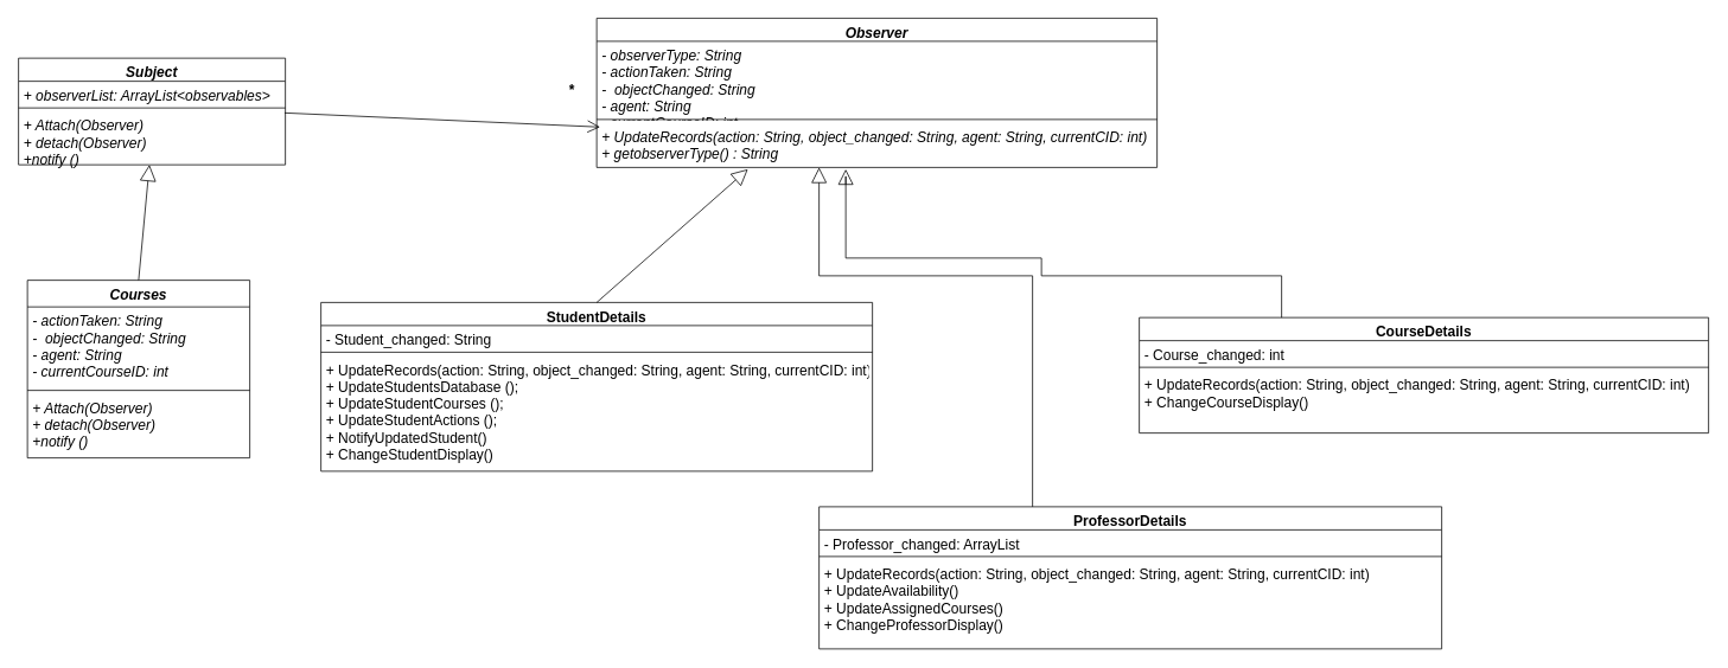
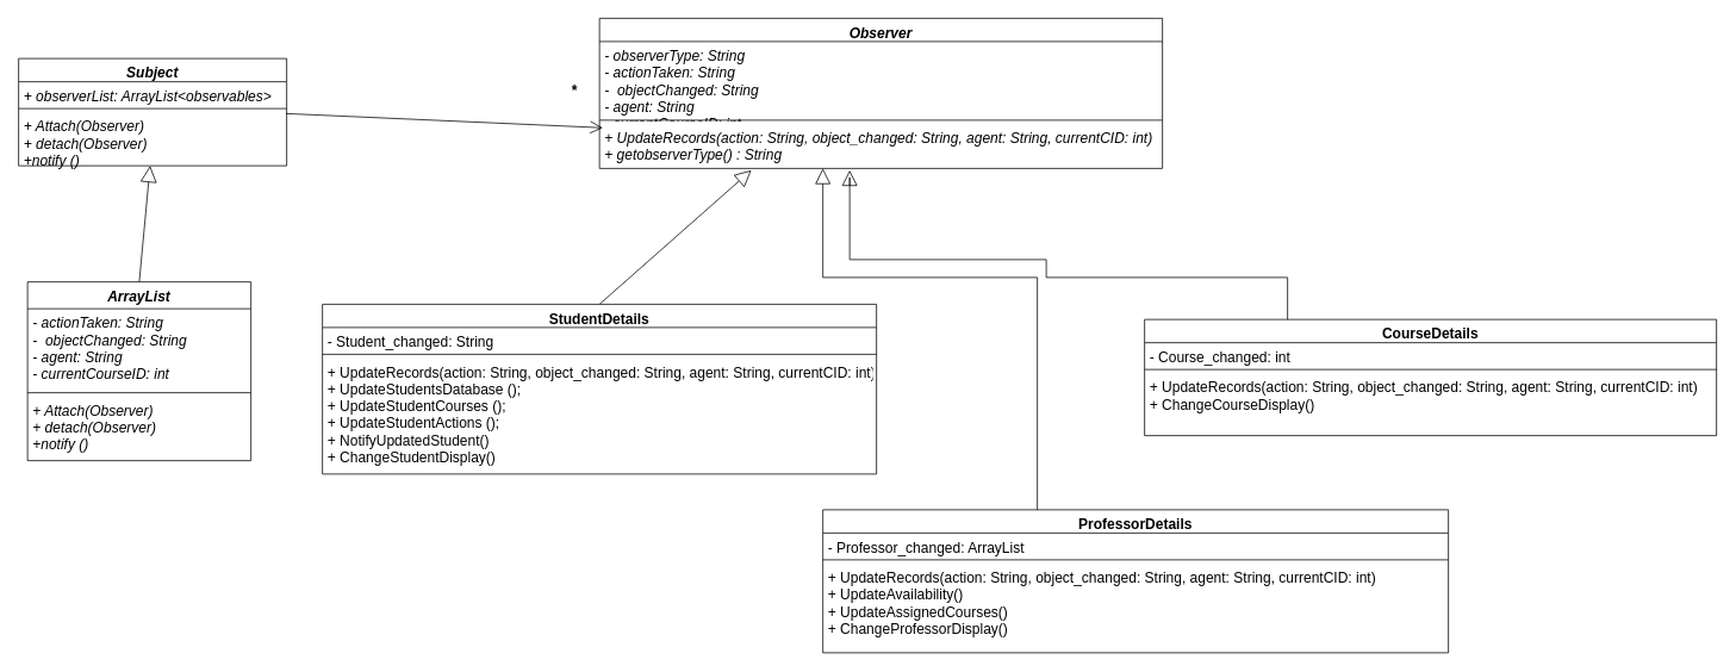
  <mxCell id="0" />
  <mxCell id="1" parent="0" />
  <mxCell id="2" value="Subject" style="swimlane;fontStyle=3;align=center;verticalAlign=top;childLayout=stackLayout;horizontal=1;startSize=26;horizontalStack=0;resizeParent=1;resizeParentMax=0;resizeLast=0;collapsible=1;marginBottom=0;fontSize=16;" vertex="1" parent="1"><mxGeometry x="20" y="65" width="300" height="120" as="geometry" /></mxCell>
  <mxCell id="3" value="+ observerList: ArrayList&lt;observables&gt;" style="text;strokeColor=none;fillColor=none;align=left;verticalAlign=top;spacingLeft=4;spacingRight=4;overflow=hidden;rotatable=0;points=[[0,0.5],[1,0.5]];portConstraint=eastwest;fontStyle=2;fontSize=16;" vertex="1" parent="2"><mxGeometry y="26" width="300" height="26" as="geometry" /></mxCell>
  <mxCell id="4" value="" style="line;strokeWidth=1;fillColor=none;align=left;verticalAlign=middle;spacingTop=-1;spacingLeft=3;spacingRight=3;rotatable=0;labelPosition=right;points=[];portConstraint=eastwest;fontStyle=2;fontSize=16;" vertex="1" parent="2"><mxGeometry y="52" width="300" height="8" as="geometry" /></mxCell>
  <mxCell id="5" value="+ Attach(Observer)&#10;+ detach(Observer)&#10;+notify ()" style="text;strokeColor=none;fillColor=none;align=left;verticalAlign=top;spacingLeft=4;spacingRight=4;overflow=hidden;rotatable=0;points=[[0,0.5],[1,0.5]];portConstraint=eastwest;fontStyle=2;fontSize=16;" vertex="1" parent="2"><mxGeometry y="60" width="300" height="60" as="geometry" /></mxCell>
  <mxCell id="6" value="Observer" style="swimlane;fontStyle=3;align=center;verticalAlign=top;childLayout=stackLayout;horizontal=1;startSize=26;horizontalStack=0;resizeParent=1;resizeParentMax=0;resizeLast=0;collapsible=1;marginBottom=0;fontSize=16;" vertex="1" parent="1"><mxGeometry x="670" y="20" width="630" height="168" as="geometry" /></mxCell>
  <mxCell id="7" value="- observerType: String&#10;- actionTaken: String&#10;-  objectChanged: String&#10;- agent: String&#10;- currentCourseID: int" style="text;strokeColor=none;fillColor=none;align=left;verticalAlign=top;spacingLeft=4;spacingRight=4;overflow=hidden;rotatable=0;points=[[0,0.5],[1,0.5]];portConstraint=eastwest;fontStyle=2;fontSize=16;" vertex="1" parent="6"><mxGeometry y="26" width="630" height="84" as="geometry" /></mxCell>
  <mxCell id="8" value="" style="line;strokeWidth=1;fillColor=none;align=left;verticalAlign=middle;spacingTop=-1;spacingLeft=3;spacingRight=3;rotatable=0;labelPosition=right;points=[];portConstraint=eastwest;fontStyle=2;fontSize=16;" vertex="1" parent="6"><mxGeometry y="110" width="630" height="8" as="geometry" /></mxCell>
  <mxCell id="9" value="+ UpdateRecords(action: String, object_changed: String, agent: String, currentCID: int)&#10;+ getobserverType() : String" style="text;strokeColor=none;fillColor=none;align=left;verticalAlign=top;spacingLeft=4;spacingRight=4;overflow=hidden;rotatable=0;points=[[0,0.5],[1,0.5]];portConstraint=eastwest;fontStyle=2;fontSize=16;" vertex="1" parent="6"><mxGeometry y="118" width="630" height="50" as="geometry" /></mxCell>
  <mxCell id="10" value="" style="endArrow=open;endFill=1;endSize=12;html=1;exitX=0.997;exitY=0.027;exitDx=0;exitDy=0;exitPerimeter=0;entryX=0.006;entryY=1.149;entryDx=0;entryDy=0;entryPerimeter=0;fontSize=16;" edge="1" parent="1" source="5" target="7"><mxGeometry width="160" relative="1" as="geometry"><mxPoint x="570" y="200" as="sourcePoint" /><mxPoint x="730" y="200" as="targetPoint" /></mxGeometry></mxCell>
  <mxCell id="11" value="&lt;b style=&quot;font-size: 16px;&quot;&gt;*&lt;/b&gt;" style="text;html=1;strokeColor=none;fillColor=none;align=center;verticalAlign=middle;whiteSpace=wrap;rounded=0;fontSize=16;" vertex="1" parent="1"><mxGeometry x="630" y="90" width="25" height="20" as="geometry" /></mxCell>
- <mxCell id="12" value="Courses" style="swimlane;fontStyle=3;align=center;verticalAlign=top;childLayout=stackLayout;horizontal=1;startSize=30;horizontalStack=0;resizeParent=1;resizeParentMax=0;resizeLast=0;collapsible=1;marginBottom=0;fontSize=16;" vertex="1" parent="1"><mxGeometry x="30" y="315" width="250" height="200" as="geometry" /></mxCell>
+ <mxCell id="12" value="ArrayList" style="swimlane;fontStyle=3;align=center;verticalAlign=top;childLayout=stackLayout;horizontal=1;startSize=30;horizontalStack=0;resizeParent=1;resizeParentMax=0;resizeLast=0;collapsible=1;marginBottom=0;fontSize=16;" vertex="1" parent="1"><mxGeometry x="30" y="315" width="250" height="200" as="geometry" /></mxCell>
  <mxCell id="13" value="- actionTaken: String&#10;-  objectChanged: String&#10;- agent: String&#10;- currentCourseID: int" style="text;strokeColor=none;fillColor=none;align=left;verticalAlign=top;spacingLeft=4;spacingRight=4;overflow=hidden;rotatable=0;points=[[0,0.5],[1,0.5]];portConstraint=eastwest;fontStyle=2;fontSize=16;" vertex="1" parent="12"><mxGeometry y="30" width="250" height="90" as="geometry" /></mxCell>
  <mxCell id="14" value="" style="line;strokeWidth=1;fillColor=none;align=left;verticalAlign=middle;spacingTop=-1;spacingLeft=3;spacingRight=3;rotatable=0;labelPosition=right;points=[];portConstraint=eastwest;fontStyle=2;fontSize=16;" vertex="1" parent="12"><mxGeometry y="120" width="250" height="8" as="geometry" /></mxCell>
  <mxCell id="15" value="+ Attach(Observer)&#10;+ detach(Observer)&#10;+notify ()" style="text;strokeColor=none;fillColor=none;align=left;verticalAlign=top;spacingLeft=4;spacingRight=4;overflow=hidden;rotatable=0;points=[[0,0.5],[1,0.5]];portConstraint=eastwest;fontStyle=2;fontSize=16;" vertex="1" parent="12"><mxGeometry y="128" width="250" height="72" as="geometry" /></mxCell>
  <mxCell id="16" value="" style="endArrow=block;endSize=16;endFill=0;html=1;exitX=0.5;exitY=0;exitDx=0;exitDy=0;fontSize=16;" edge="1" parent="1" source="12" target="5"><mxGeometry width="160" relative="1" as="geometry"><mxPoint x="430" y="605" as="sourcePoint" /><mxPoint x="250" y="235" as="targetPoint" /></mxGeometry></mxCell>
  <mxCell id="17" value="StudentDetails" style="swimlane;fontStyle=1;align=center;verticalAlign=top;childLayout=stackLayout;horizontal=1;startSize=26;horizontalStack=0;resizeParent=1;resizeParentMax=0;resizeLast=0;collapsible=1;marginBottom=0;fontSize=16;" vertex="1" parent="1"><mxGeometry x="360" y="340" width="620" height="190" as="geometry" /></mxCell>
  <mxCell id="18" value="- Student_changed: String" style="text;strokeColor=none;fillColor=none;align=left;verticalAlign=top;spacingLeft=4;spacingRight=4;overflow=hidden;rotatable=0;points=[[0,0.5],[1,0.5]];portConstraint=eastwest;fontSize=16;" vertex="1" parent="17"><mxGeometry y="26" width="620" height="26" as="geometry" /></mxCell>
  <mxCell id="19" value="" style="line;strokeWidth=1;fillColor=none;align=left;verticalAlign=middle;spacingTop=-1;spacingLeft=3;spacingRight=3;rotatable=0;labelPosition=right;points=[];portConstraint=eastwest;fontSize=16;" vertex="1" parent="17"><mxGeometry y="52" width="620" height="8" as="geometry" /></mxCell>
  <mxCell id="20" value="+ UpdateRecords(action: String, object_changed: String, agent: String, currentCID: int)&#10;+ UpdateStudentsDatabase (); &#10;+ UpdateStudentCourses (); &#10;+ UpdateStudentActions (); &#10;+ NotifyUpdatedStudent()&#10;+ ChangeStudentDisplay()" style="text;strokeColor=none;fillColor=none;align=left;verticalAlign=top;spacingLeft=4;spacingRight=4;overflow=hidden;rotatable=0;points=[[0,0.5],[1,0.5]];portConstraint=eastwest;fontSize=16;" vertex="1" parent="17"><mxGeometry y="60" width="620" height="130" as="geometry" /></mxCell>
  <mxCell id="21" style="edgeStyle=orthogonalEdgeStyle;rounded=0;orthogonalLoop=1;jettySize=auto;html=1;endArrow=block;endFill=0;endSize=15;fontSize=16;" edge="1" parent="1" source="22" target="9"><mxGeometry relative="1" as="geometry"><mxPoint x="1060" y="200" as="targetPoint" /><Array as="points"><mxPoint x="1160" y="310" /><mxPoint x="920" y="310" /></Array></mxGeometry></mxCell>
  <mxCell id="22" value="ProfessorDetails" style="swimlane;fontStyle=1;align=center;verticalAlign=top;childLayout=stackLayout;horizontal=1;startSize=26;horizontalStack=0;resizeParent=1;resizeParentMax=0;resizeLast=0;collapsible=1;marginBottom=0;fontSize=16;" vertex="1" parent="1"><mxGeometry x="920" y="570" width="700" height="160" as="geometry" /></mxCell>
  <mxCell id="23" value="- Professor_changed: ArrayList" style="text;strokeColor=none;fillColor=none;align=left;verticalAlign=top;spacingLeft=4;spacingRight=4;overflow=hidden;rotatable=0;points=[[0,0.5],[1,0.5]];portConstraint=eastwest;fontSize=16;" vertex="1" parent="22"><mxGeometry y="26" width="700" height="26" as="geometry" /></mxCell>
  <mxCell id="24" value="" style="line;strokeWidth=1;fillColor=none;align=left;verticalAlign=middle;spacingTop=-1;spacingLeft=3;spacingRight=3;rotatable=0;labelPosition=right;points=[];portConstraint=eastwest;fontSize=16;" vertex="1" parent="22"><mxGeometry y="52" width="700" height="8" as="geometry" /></mxCell>
  <mxCell id="25" value="+ UpdateRecords(action: String, object_changed: String, agent: String, currentCID: int)&#10;+ UpdateAvailability()&#10;+ UpdateAssignedCourses()&#10;+ ChangeProfessorDisplay()&#10;&#10;" style="text;strokeColor=none;fillColor=none;align=left;verticalAlign=top;spacingLeft=4;spacingRight=4;overflow=hidden;rotatable=0;points=[[0,0.5],[1,0.5]];portConstraint=eastwest;fontSize=16;" vertex="1" parent="22"><mxGeometry y="60" width="700" height="100" as="geometry" /></mxCell>
  <mxCell id="26" value="CourseDetails" style="swimlane;fontStyle=1;align=center;verticalAlign=top;childLayout=stackLayout;horizontal=1;startSize=26;horizontalStack=0;resizeParent=1;resizeParentMax=0;resizeLast=0;collapsible=1;marginBottom=0;fontSize=16;" vertex="1" parent="1"><mxGeometry x="1280" y="357" width="640" height="130" as="geometry" /></mxCell>
  <mxCell id="27" value="- Course_changed: int " style="text;strokeColor=none;fillColor=none;align=left;verticalAlign=top;spacingLeft=4;spacingRight=4;overflow=hidden;rotatable=0;points=[[0,0.5],[1,0.5]];portConstraint=eastwest;fontSize=16;" vertex="1" parent="26"><mxGeometry y="26" width="640" height="26" as="geometry" /></mxCell>
  <mxCell id="28" value="" style="line;strokeWidth=1;fillColor=none;align=left;verticalAlign=middle;spacingTop=-1;spacingLeft=3;spacingRight=3;rotatable=0;labelPosition=right;points=[];portConstraint=eastwest;fontSize=16;" vertex="1" parent="26"><mxGeometry y="52" width="640" height="8" as="geometry" /></mxCell>
  <mxCell id="29" value="+ UpdateRecords(action: String, object_changed: String, agent: String, currentCID: int)&#10;+ ChangeCourseDisplay()" style="text;strokeColor=none;fillColor=none;align=left;verticalAlign=top;spacingLeft=4;spacingRight=4;overflow=hidden;rotatable=0;points=[[0,0.5],[1,0.5]];portConstraint=eastwest;fontSize=16;" vertex="1" parent="26"><mxGeometry y="60" width="640" height="70" as="geometry" /></mxCell>
  <mxCell id="30" value="" style="endArrow=block;endSize=16;endFill=0;html=1;exitX=0.5;exitY=0;exitDx=0;exitDy=0;fontSize=16;" edge="1" parent="1" source="17"><mxGeometry width="160" relative="1" as="geometry"><mxPoint x="385" y="270" as="sourcePoint" /><mxPoint x="840" y="190" as="targetPoint" /></mxGeometry></mxCell>
  <mxCell id="31" style="edgeStyle=orthogonalEdgeStyle;rounded=0;orthogonalLoop=1;jettySize=auto;html=1;endArrow=block;endFill=0;endSize=15;exitX=0.25;exitY=0;exitDx=0;exitDy=0;fontSize=16;" edge="1" parent="1" source="26"><mxGeometry relative="1" as="geometry"><mxPoint x="950" y="190" as="targetPoint" /><mxPoint x="1170" y="580" as="sourcePoint" /><Array as="points"><mxPoint x="1440" y="310" /><mxPoint x="1170" y="310" /><mxPoint x="1170" y="290" /><mxPoint x="950" y="290" /><mxPoint x="950" y="198" /></Array></mxGeometry></mxCell>
